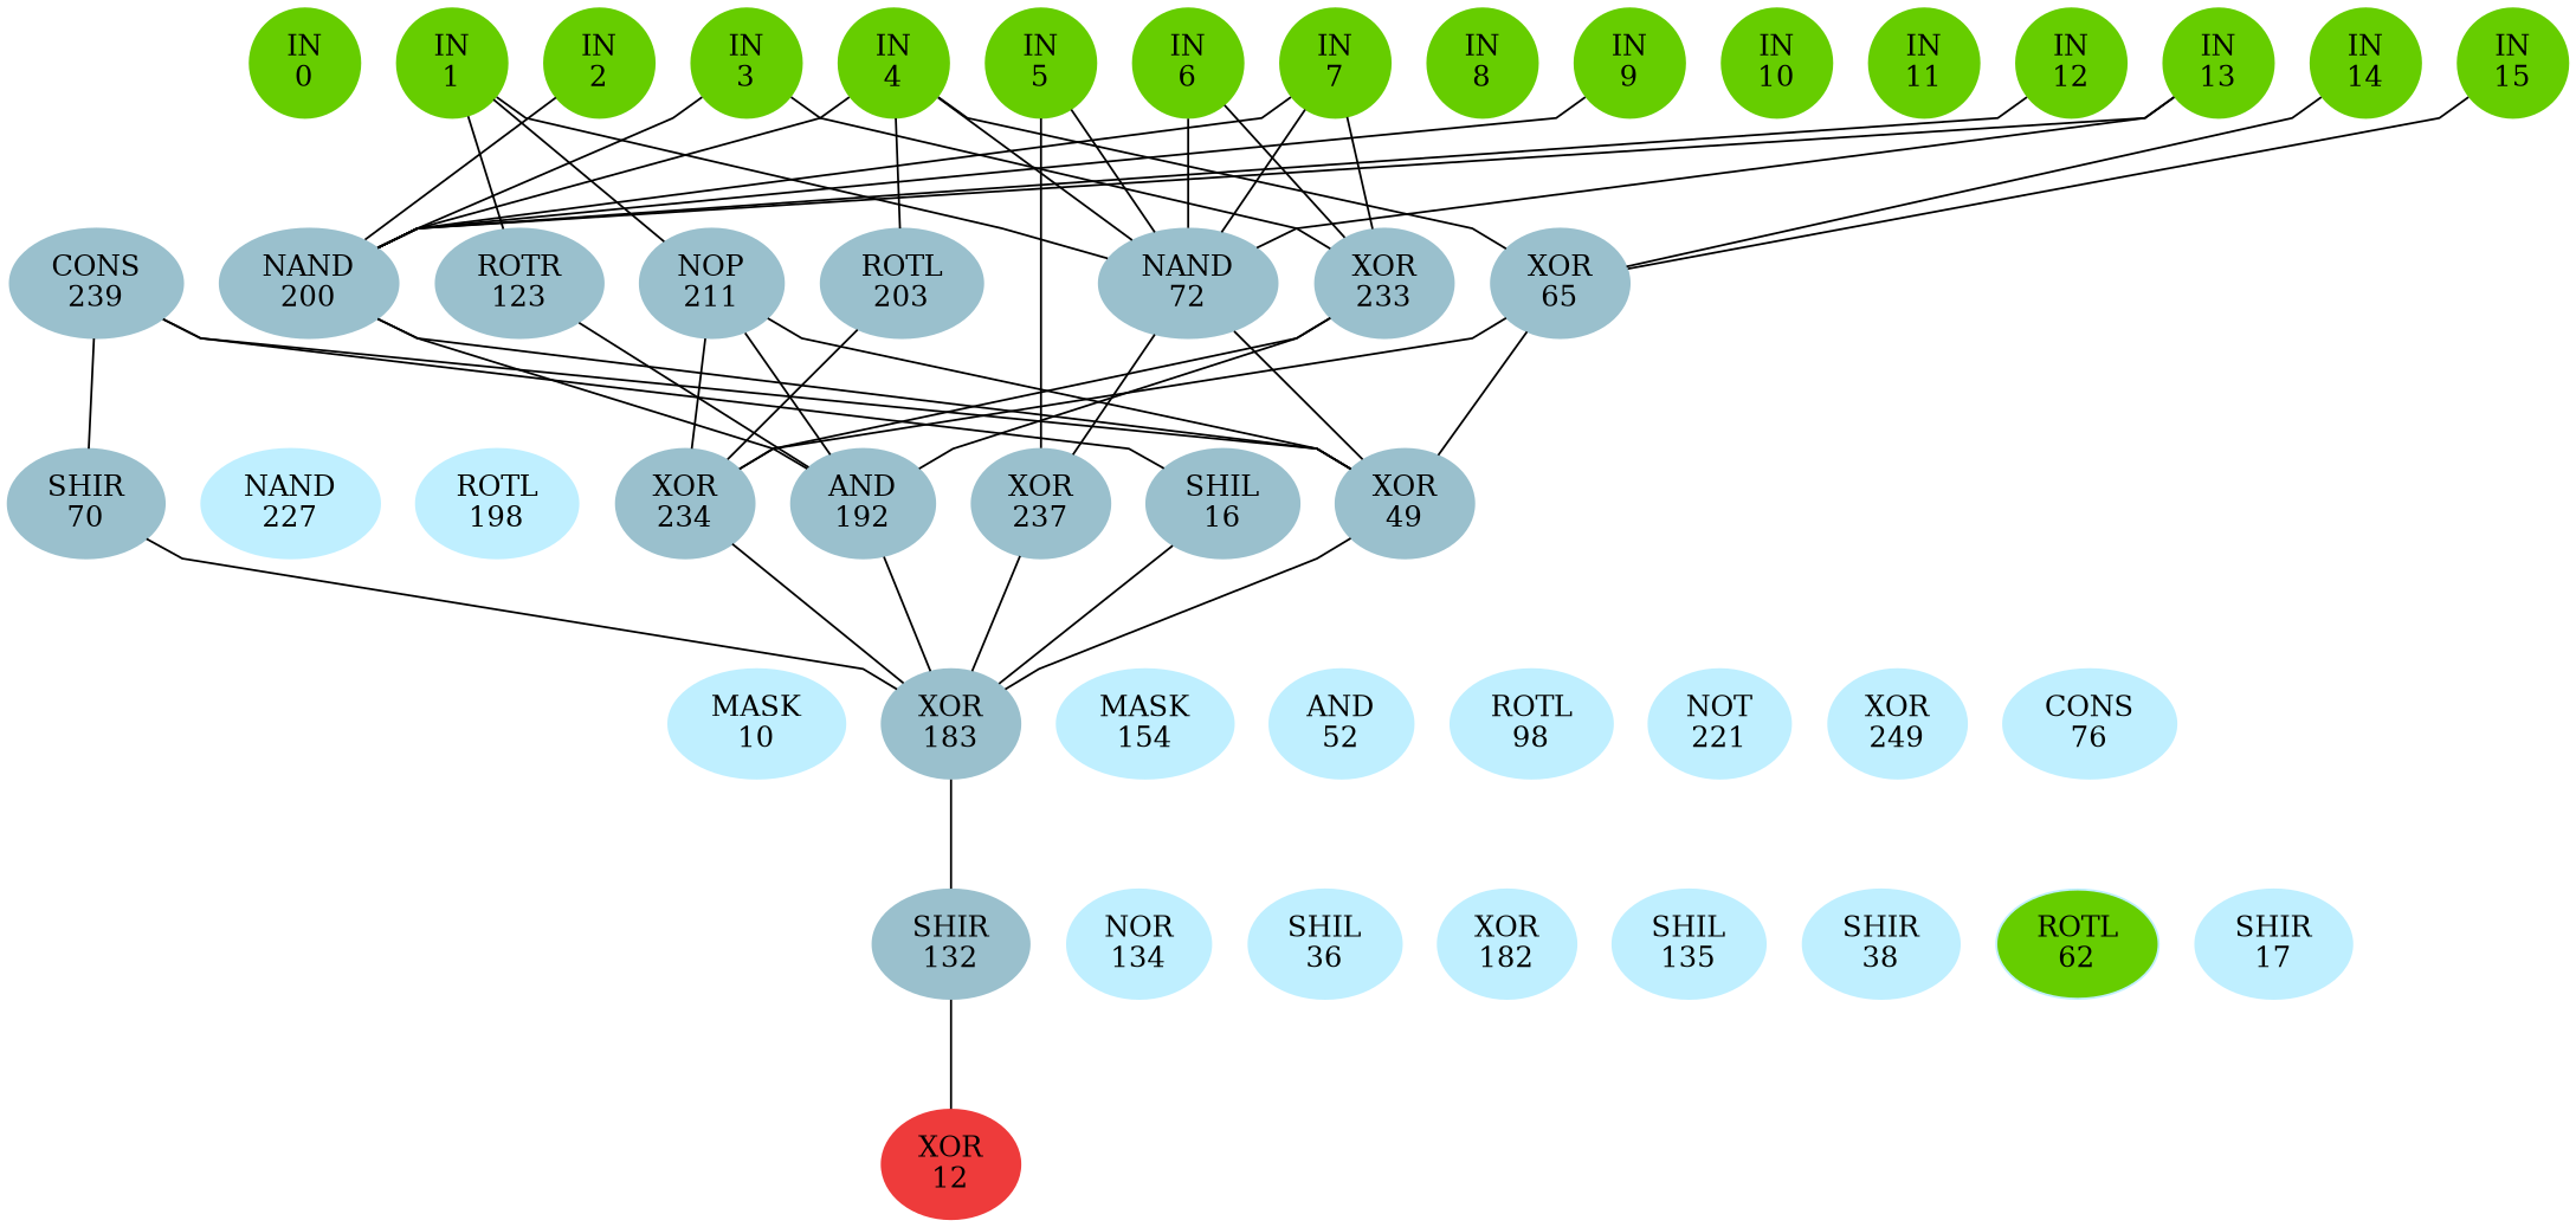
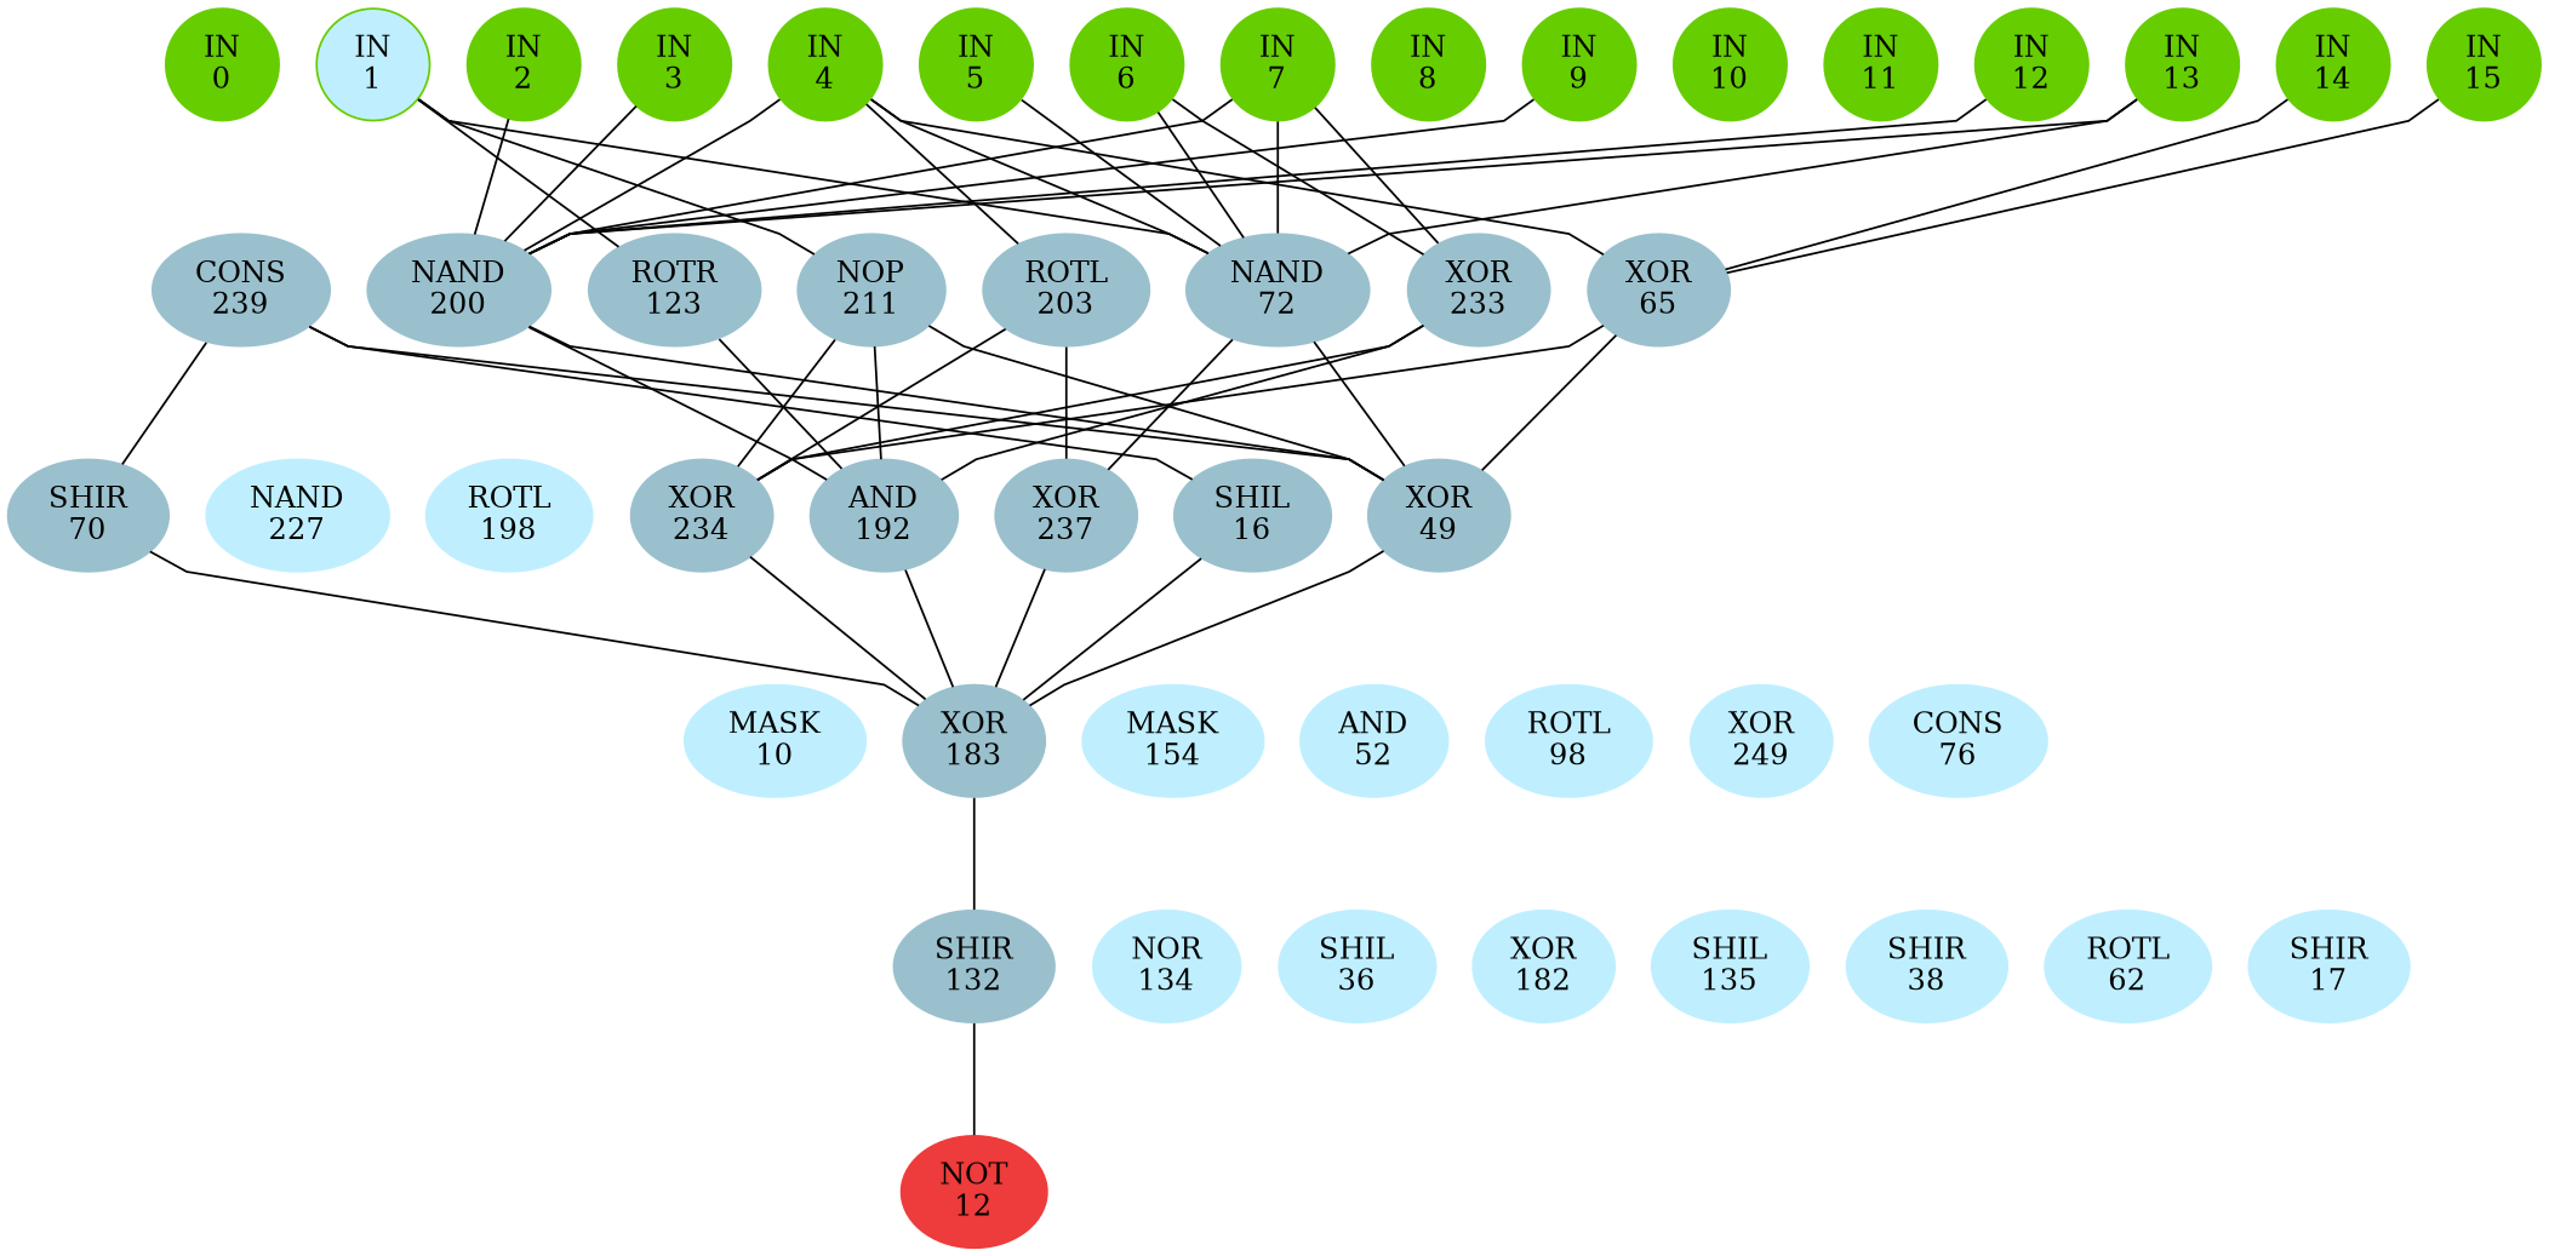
  graph {
    ordering=out
    rankdir=BT
    ranksep=0.75
    splines=polyline
    node [color=chartreuse3 style=filled]
    edge [style=solid]
    n1 [label="IN\n0"]
-   n2 [label="IN\n1"]
+   n2 [label="IN\n1" fillcolor=lightblue1]
    n3 [label="IN\n2"]
    n4 [label="IN\n3"]
    n5 [label="IN\n4"]
    n6 [label="IN\n5"]
    n7 [label="IN\n6"]
    n8 [label="IN\n7"]
    n9 [label="IN\n8"]
    n10 [label="IN\n9"]
    n11 [label="IN\n10"]
    n12 [label="IN\n11"]
    n13 [label="IN\n12"]
    n14 [label="IN\n13"]
    n15 [label="IN\n14"]
    n16 [label="IN\n15"]
    n17 [color=lightblue3 label="CONS\n239"]
    n18 [color=lightblue3 label="NAND\n200"]
    n19 [color=lightblue3 label="ROTR\n123"]
    n20 [color=lightblue3 label="NOP\n211"]
    n21 [color=lightblue3 label="ROTL\n203"]
    n22 [color=lightblue3 label="NAND\n72"]
    n23 [color=lightblue3 label="XOR\n233"]
    n24 [color=lightblue3 label="XOR\n65"]
    n25 [color=lightblue3 label="SHIR\n70"]
    n26 [color=lightblue1 label="NAND\n227"]
    n27 [color=lightblue1 label="ROTL\n198"]
    n28 [color=lightblue3 label="XOR\n234"]
    n29 [color=lightblue3 label="AND\n192"]
    n30 [color=lightblue3 label="XOR\n237"]
    n31 [color=lightblue3 label="SHIL\n16"]
    n32 [color=lightblue3 label="XOR\n49"]
    n33 [color=lightblue1 label="MASK\n10"]
    n34 [color=lightblue3 label="XOR\n183"]
    n35 [color=lightblue1 label="MASK\n154"]
    n36 [color=lightblue1 label="AND\n52"]
    n37 [color=lightblue1 label="ROTL\n98"]
-   n38 [color=lightblue1 label="NOT\n221"]
    n39 [color=lightblue1 label="XOR\n249"]
    n40 [color=lightblue1 label="CONS\n76"]
    n41 [color=lightblue3 label="SHIR\n132"]
    n42 [color=lightblue1 label="NOR\n134"]
    n43 [color=lightblue1 label="SHIL\n36"]
    n44 [color=lightblue1 label="XOR\n182"]
    n45 [color=lightblue1 label="SHIL\n135"]
    n46 [color=lightblue1 label="SHIR\n38"]
-   n47 [color=lightblue1 label="ROTL\n62" fillcolor=chartreuse3]
+   n47 [color=lightblue1 label="ROTL\n62"]
    n48 [color=lightblue1 label="SHIR\n17"]
-   n49 [color=brown2 label="XOR\n12"]
+   n49 [color=brown2 label="NOT\n12"]
    subgraph sub_1 {
      rank=same
      n1
      n2
      n3
      n4
      n5
      n6
      n7
      n8
      n9
      n10
      n11
      n12
      n13
      n14
      n15
      n16
    }
    subgraph sub_2 {
      rank=same
      n17
      n18
      n19
      n20
      n21
      n22
      n23
      n24
    }
    subgraph sub_3 {
      rank=same
      n25
      n26
      n27
      n28
      n29
      n30
      n31
      n32
    }
    subgraph sub_4 {
      rank=same
      n33
      n34
      n35
      n36
      n37
-     n38
      n39
      n40
    }
    subgraph sub_5 {
      rank=same
      n41
      n42
      n43
      n44
      n45
      n46
      n47
      n48
    }
    subgraph sub_6 {
      rank=same
      n49
    }
    n1 -- n2 [style=invis]
    n2 -- n3 [style=invis]
    n3 -- n4 [style=invis]
    n4 -- n5 [style=invis]
    n5 -- n6 [style=invis]
    n6 -- n7 [style=invis]
    n7 -- n8 [style=invis]
    n8 -- n9 [style=invis]
    n9 -- n10 [style=invis]
    n10 -- n11 [style=invis]
    n11 -- n12 [style=invis]
    n12 -- n13 [style=invis]
    n13 -- n14 [style=invis]
    n14 -- n15 [style=invis]
    n15 -- n16 [style=invis]
    n17 -- n18 [style=invis]
    n18 -- n3
    n18 -- n4
    n18 -- n5
    n18 -- n8
    n18 -- n10
    n18 -- n13
    n18 -- n14
    n18 -- n19 [style=invis]
    n19 -- n2
    n19 -- n20 [style=invis]
    n20 -- n2
    n20 -- n21 [style=invis]
    n21 -- n5
    n21 -- n22 [style=invis]
    n22 -- n2
    n22 -- n5
    n22 -- n6
    n22 -- n7
    n22 -- n8
    n22 -- n14
    n22 -- n23 [style=invis]
-   n23 -- n4
    n23 -- n7
    n23 -- n8
    n23 -- n24 [style=invis]
    n24 -- n5
    n24 -- n15
    n24 -- n16
    n25 -- n17
    n25 -- n26 [style=invis]
    n26 -- n27 [style=invis]
    n27 -- n28 [style=invis]
    n28 -- n20
    n28 -- n21
    n28 -- n23
    n28 -- n24
    n28 -- n29 [style=invis]
    n29 -- n18
    n29 -- n19
    n29 -- n20
    n29 -- n23
    n29 -- n30 [style=invis]
-   n30 -- n6
+   n30 -- n21
    n30 -- n22
    n30 -- n31 [style=invis]
    n31 -- n17
    n31 -- n32 [style=invis]
    n32 -- n17
    n32 -- n18
    n32 -- n20
    n32 -- n22
    n32 -- n24
    n33 -- n34 [style=invis]
    n34 -- n25
    n34 -- n28
    n34 -- n29
    n34 -- n30
    n34 -- n31
    n34 -- n32
    n34 -- n35 [style=invis]
    n35 -- n36 [style=invis]
    n36 -- n37 [style=invis]
-   n37 -- n38 [style=invis]
-   n38 -- n39 [style=invis]
    n39 -- n40 [style=invis]
    n41 -- n34
    n41 -- n42 [style=invis]
    n42 -- n43 [style=invis]
    n43 -- n44 [style=invis]
    n44 -- n45 [style=invis]
    n45 -- n46 [style=invis]
    n46 -- n47 [style=invis]
    n47 -- n48 [style=invis]
    n49 -- n41
    n49 -- n49 [style=invis]
  }
